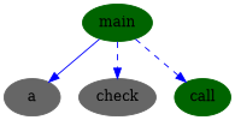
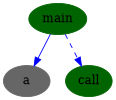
  digraph {
    node [color=darkgreen shape=ellipse style=filled]
    edge [color=blue style=dashed]
    main
    a [color=gray40]
-   check [color=gray40]
    call
    main -> a [style=solid]
-   main -> check
    main -> call
  }
